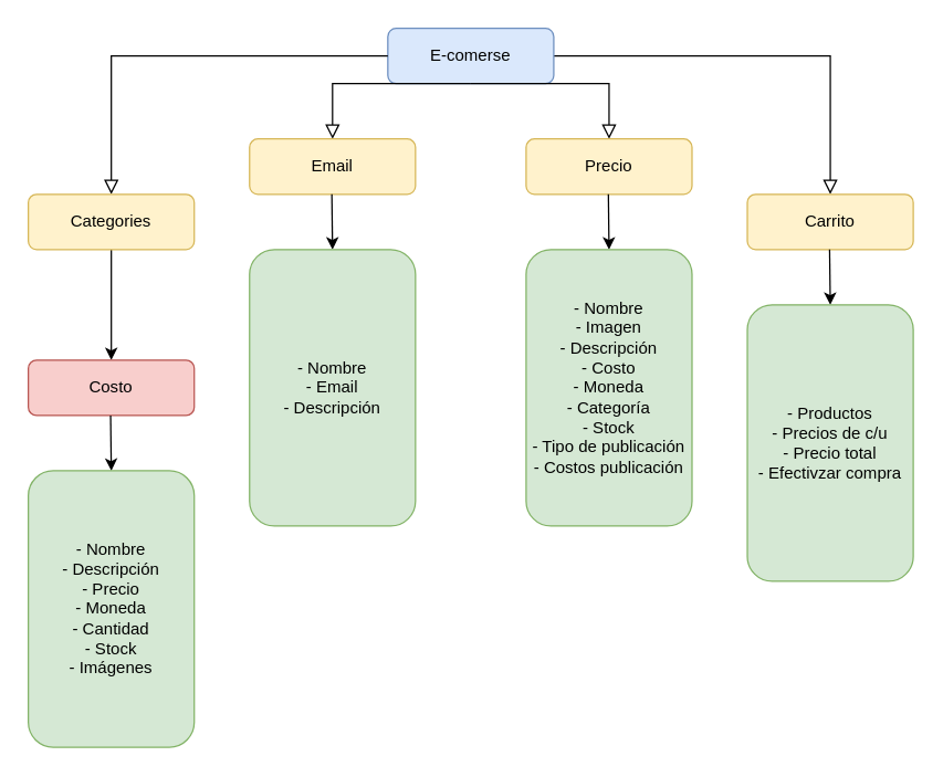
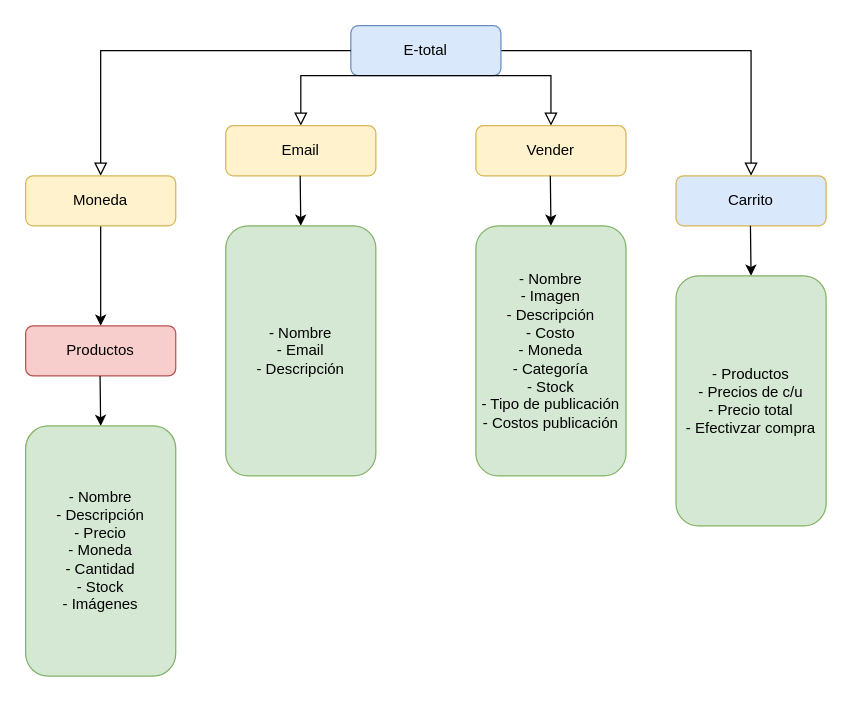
  <mxCell id="0" />
  <mxCell id="1" parent="0" />
  <mxCell id="2" value="" style="rounded=0;html=1;jettySize=auto;orthogonalLoop=1;fontSize=11;endArrow=block;endFill=0;endSize=8;strokeWidth=1;shadow=0;labelBackgroundColor=none;edgeStyle=orthogonalEdgeStyle;" parent="1" source="3" edge="1"><mxGeometry relative="1" as="geometry"><mxPoint x="600" y="140" as="targetPoint" /><Array as="points"><mxPoint x="600" y="40" /><mxPoint x="600" y="140" /></Array></mxGeometry></mxCell>
- <mxCell id="3" value="E-comerse" style="rounded=1;whiteSpace=wrap;html=1;fontSize=12;glass=0;strokeWidth=1;shadow=0;fillColor=#dae8fc;strokeColor=#6c8ebf;" parent="1" vertex="1"><mxGeometry x="280" y="20" width="120" height="40" as="geometry" /></mxCell>
+ <mxCell id="3" value="E-total" style="rounded=1;whiteSpace=wrap;html=1;fontSize=12;glass=0;strokeWidth=1;shadow=0;fillColor=#dae8fc;strokeColor=#6c8ebf;" parent="1" vertex="1"><mxGeometry x="280" y="20" width="120" height="40" as="geometry" /></mxCell>
  <mxCell id="4" value="" style="rounded=0;html=1;jettySize=auto;orthogonalLoop=1;fontSize=11;endArrow=block;endFill=0;endSize=8;strokeWidth=1;shadow=0;labelBackgroundColor=none;edgeStyle=orthogonalEdgeStyle;exitX=0.5;exitY=1;exitDx=0;exitDy=0;" edge="1" parent="1" source="3"><mxGeometry relative="1" as="geometry"><mxPoint x="400" y="40" as="sourcePoint" /><mxPoint x="440" y="100" as="targetPoint" /><Array as="points"><mxPoint x="440" y="60" /><mxPoint x="440" y="100" /></Array></mxGeometry></mxCell>
  <mxCell id="5" value="" style="rounded=0;html=1;jettySize=auto;orthogonalLoop=1;fontSize=11;endArrow=block;endFill=0;endSize=8;strokeWidth=1;shadow=0;labelBackgroundColor=none;edgeStyle=orthogonalEdgeStyle;exitX=0.5;exitY=1;exitDx=0;exitDy=0;" edge="1" parent="1"><mxGeometry relative="1" as="geometry"><mxPoint x="340" y="60" as="sourcePoint" /><mxPoint x="240" y="100" as="targetPoint" /><Array as="points"><mxPoint x="240" y="60" /><mxPoint x="240" y="100" /></Array></mxGeometry></mxCell>
  <mxCell id="6" value="" style="rounded=0;html=1;jettySize=auto;orthogonalLoop=1;fontSize=11;endArrow=block;endFill=0;endSize=8;strokeWidth=1;shadow=0;labelBackgroundColor=none;edgeStyle=orthogonalEdgeStyle;" edge="1" parent="1"><mxGeometry relative="1" as="geometry"><mxPoint x="280" y="40" as="sourcePoint" /><mxPoint x="80" y="140" as="targetPoint" /><Array as="points"><mxPoint x="80" y="40" /></Array></mxGeometry></mxCell>
  <mxCell id="7" style="edgeStyle=none;rounded=0;orthogonalLoop=1;jettySize=auto;html=1;" edge="1" parent="1" source="8"><mxGeometry relative="1" as="geometry"><mxPoint x="80" y="260" as="targetPoint" /></mxGeometry></mxCell>
- <mxCell id="8" value="Categories" style="rounded=1;whiteSpace=wrap;html=1;fontSize=12;glass=0;strokeWidth=1;shadow=0;fillColor=#fff2cc;strokeColor=#d6b656;" vertex="1" parent="1"><mxGeometry x="20" y="140" width="120" height="40" as="geometry" /></mxCell>
+ <mxCell id="8" value="Moneda" style="rounded=1;whiteSpace=wrap;html=1;fontSize=12;glass=0;strokeWidth=1;shadow=0;fillColor=#fff2cc;strokeColor=#d6b656;" vertex="1" parent="1"><mxGeometry x="20" y="140" width="120" height="40" as="geometry" /></mxCell>
  <mxCell id="9" value="Email" style="rounded=1;whiteSpace=wrap;html=1;fontSize=12;glass=0;strokeWidth=1;shadow=0;fillColor=#fff2cc;strokeColor=#d6b656;" vertex="1" parent="1"><mxGeometry x="180" y="100" width="120" height="40" as="geometry" /></mxCell>
- <mxCell id="10" value="Precio" style="rounded=1;whiteSpace=wrap;html=1;fontSize=12;glass=0;strokeWidth=1;shadow=0;fillColor=#fff2cc;strokeColor=#d6b656;" vertex="1" parent="1"><mxGeometry x="380" y="100" width="120" height="40" as="geometry" /></mxCell>
- <mxCell id="11" value="Carrito" style="rounded=1;whiteSpace=wrap;html=1;fontSize=12;glass=0;strokeWidth=1;shadow=0;fillColor=#fff2cc;strokeColor=#d6b656;" vertex="1" parent="1"><mxGeometry x="540" y="140" width="120" height="40" as="geometry" /></mxCell>
- <mxCell id="12" value="Costo" style="rounded=1;whiteSpace=wrap;html=1;fontSize=12;glass=0;strokeWidth=1;shadow=0;strokeColor=#b85450;fillColor=#f8cecc;" vertex="1" parent="1"><mxGeometry x="20" y="260" width="120" height="40" as="geometry" /></mxCell>
+ <mxCell id="10" value="Vender" style="rounded=1;whiteSpace=wrap;html=1;fontSize=12;glass=0;strokeWidth=1;shadow=0;fillColor=#fff2cc;strokeColor=#d6b656;" vertex="1" parent="1"><mxGeometry x="380" y="100" width="120" height="40" as="geometry" /></mxCell>
+ <mxCell id="11" value="Carrito" style="rounded=1;whiteSpace=wrap;html=1;fontSize=12;glass=0;strokeWidth=1;shadow=0;fillColor=#dae8fc;strokeColor=#d6b656;" vertex="1" parent="1"><mxGeometry x="540" y="140" width="120" height="40" as="geometry" /></mxCell>
+ <mxCell id="12" value="Productos" style="rounded=1;whiteSpace=wrap;html=1;fontSize=12;glass=0;strokeWidth=1;shadow=0;strokeColor=#b85450;fillColor=#f8cecc;" vertex="1" parent="1"><mxGeometry x="20" y="260" width="120" height="40" as="geometry" /></mxCell>
  <mxCell id="13" style="edgeStyle=none;rounded=0;orthogonalLoop=1;jettySize=auto;html=1;" edge="1" parent="1"><mxGeometry relative="1" as="geometry"><mxPoint x="80" y="340" as="targetPoint" /><mxPoint x="79.5" y="300" as="sourcePoint" /></mxGeometry></mxCell>
  <mxCell id="14" style="edgeStyle=none;rounded=0;orthogonalLoop=1;jettySize=auto;html=1;" edge="1" parent="1"><mxGeometry relative="1" as="geometry"><mxPoint x="240" y="180" as="targetPoint" /><mxPoint x="239.5" y="140" as="sourcePoint" /></mxGeometry></mxCell>
  <mxCell id="15" style="edgeStyle=none;rounded=0;orthogonalLoop=1;jettySize=auto;html=1;" edge="1" parent="1"><mxGeometry relative="1" as="geometry"><mxPoint x="440" y="180" as="targetPoint" /><mxPoint x="439.5" y="140" as="sourcePoint" /></mxGeometry></mxCell>
  <mxCell id="16" style="edgeStyle=none;rounded=0;orthogonalLoop=1;jettySize=auto;html=1;" edge="1" parent="1"><mxGeometry relative="1" as="geometry"><mxPoint x="600" y="220" as="targetPoint" /><mxPoint x="599.5" y="180" as="sourcePoint" /></mxGeometry></mxCell>
  <mxCell id="17" value="- Productos&lt;br&gt;- Precios de c/u&lt;br&gt;- Precio total&lt;br&gt;- Efectivzar compra" style="rounded=1;whiteSpace=wrap;html=1;fontSize=12;glass=0;strokeWidth=1;shadow=0;fillColor=#d5e8d4;strokeColor=#82b366;" vertex="1" parent="1"><mxGeometry x="540" y="220" width="120" height="200" as="geometry" /></mxCell>
  <mxCell id="18" value="- Nombre&lt;br&gt;- Imagen&lt;br&gt;- Descripción&lt;br&gt;- Costo&lt;br&gt;- Moneda&lt;br&gt;- Categoría&lt;br&gt;- Stock&lt;br&gt;- Tipo de publicación&lt;br&gt;- Costos publicación" style="rounded=1;whiteSpace=wrap;html=1;fontSize=12;glass=0;strokeWidth=1;shadow=0;fillColor=#d5e8d4;strokeColor=#82b366;" vertex="1" parent="1"><mxGeometry x="380" y="180" width="120" height="200" as="geometry" /></mxCell>
  <mxCell id="19" value="- Nombre&lt;br&gt;- Email&lt;br&gt;- Descripción" style="rounded=1;whiteSpace=wrap;html=1;fontSize=12;glass=0;strokeWidth=1;shadow=0;fillColor=#d5e8d4;strokeColor=#82b366;" vertex="1" parent="1"><mxGeometry x="180" y="180" width="120" height="200" as="geometry" /></mxCell>
  <mxCell id="20" value="- Nombre&lt;br&gt;- Descripción&lt;br&gt;- Precio&lt;br&gt;- Moneda&lt;br&gt;- Cantidad&lt;br&gt;- Stock&lt;br&gt;- Imágenes" style="rounded=1;whiteSpace=wrap;html=1;fontSize=12;glass=0;strokeWidth=1;shadow=0;fillColor=#d5e8d4;strokeColor=#82b366;" vertex="1" parent="1"><mxGeometry x="20" y="340" width="120" height="200" as="geometry" /></mxCell>
